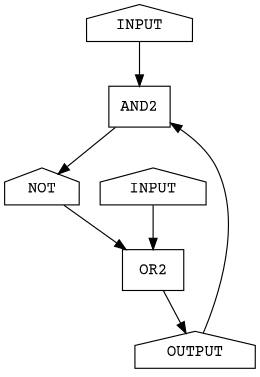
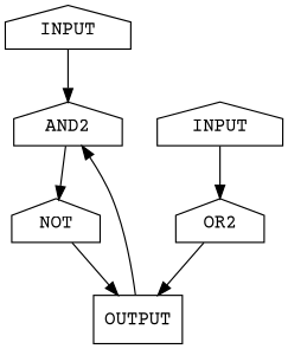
  digraph {
    fontname="Courier Prime"
    node [fontname="Courier Prime" shape=house]
    edge [fontname="Courier Prime"]
    n1 [label=INPUT]
-   n2 [label=AND2 shape=box]
+   n2 [label=AND2]
    n3 [label=NOT]
    n4 [label=INPUT]
-   n5 [label=OR2 shape=box]
-   n6 [label=OUTPUT]
+   n5 [label=OR2]
+   n6 [label=OUTPUT shape=box]
    n1 -> n2
    n2 -> n3
-   n3 -> n5
+   n3 -> n6
    n4 -> n5
    n5 -> n6
    n6 -> n2
  }
